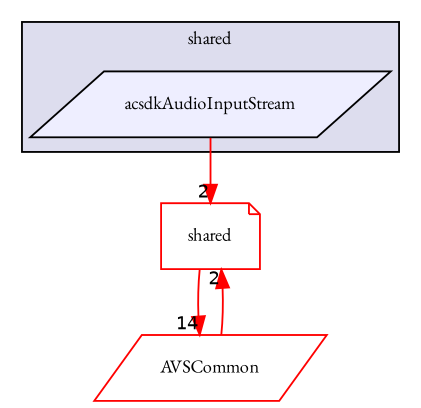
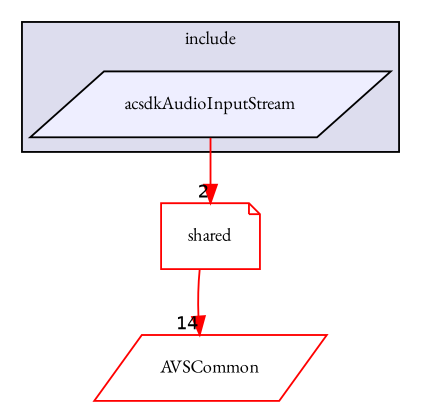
  digraph {
    compound=true
    fontname="EB Garamond"
    node [fillcolor=white fontname="EB Garamond" fontsize=10 shape=parallelogram style=filled color=red]
    edge [color=red fontname="EB Garamond" headlabel=2 labeldistance=1.5 labelfontname=Helvetica labelfontsize=10]
    n1 [fillcolor="#eeeeff" label=acsdkAudioInputStream pencolor=black color=""]
    n2 [label=shared shape=note]
    n3 [label=AVSCommon]
    subgraph cluster_1 {
      bgcolor="#ddddee"
      fontsize=10
-     label=shared
+     label=include
      pencolor=black
      n1
    }
    n1 -> n2
    n2 -> n3 [headlabel=14]
-   n3 -> n2
  }
